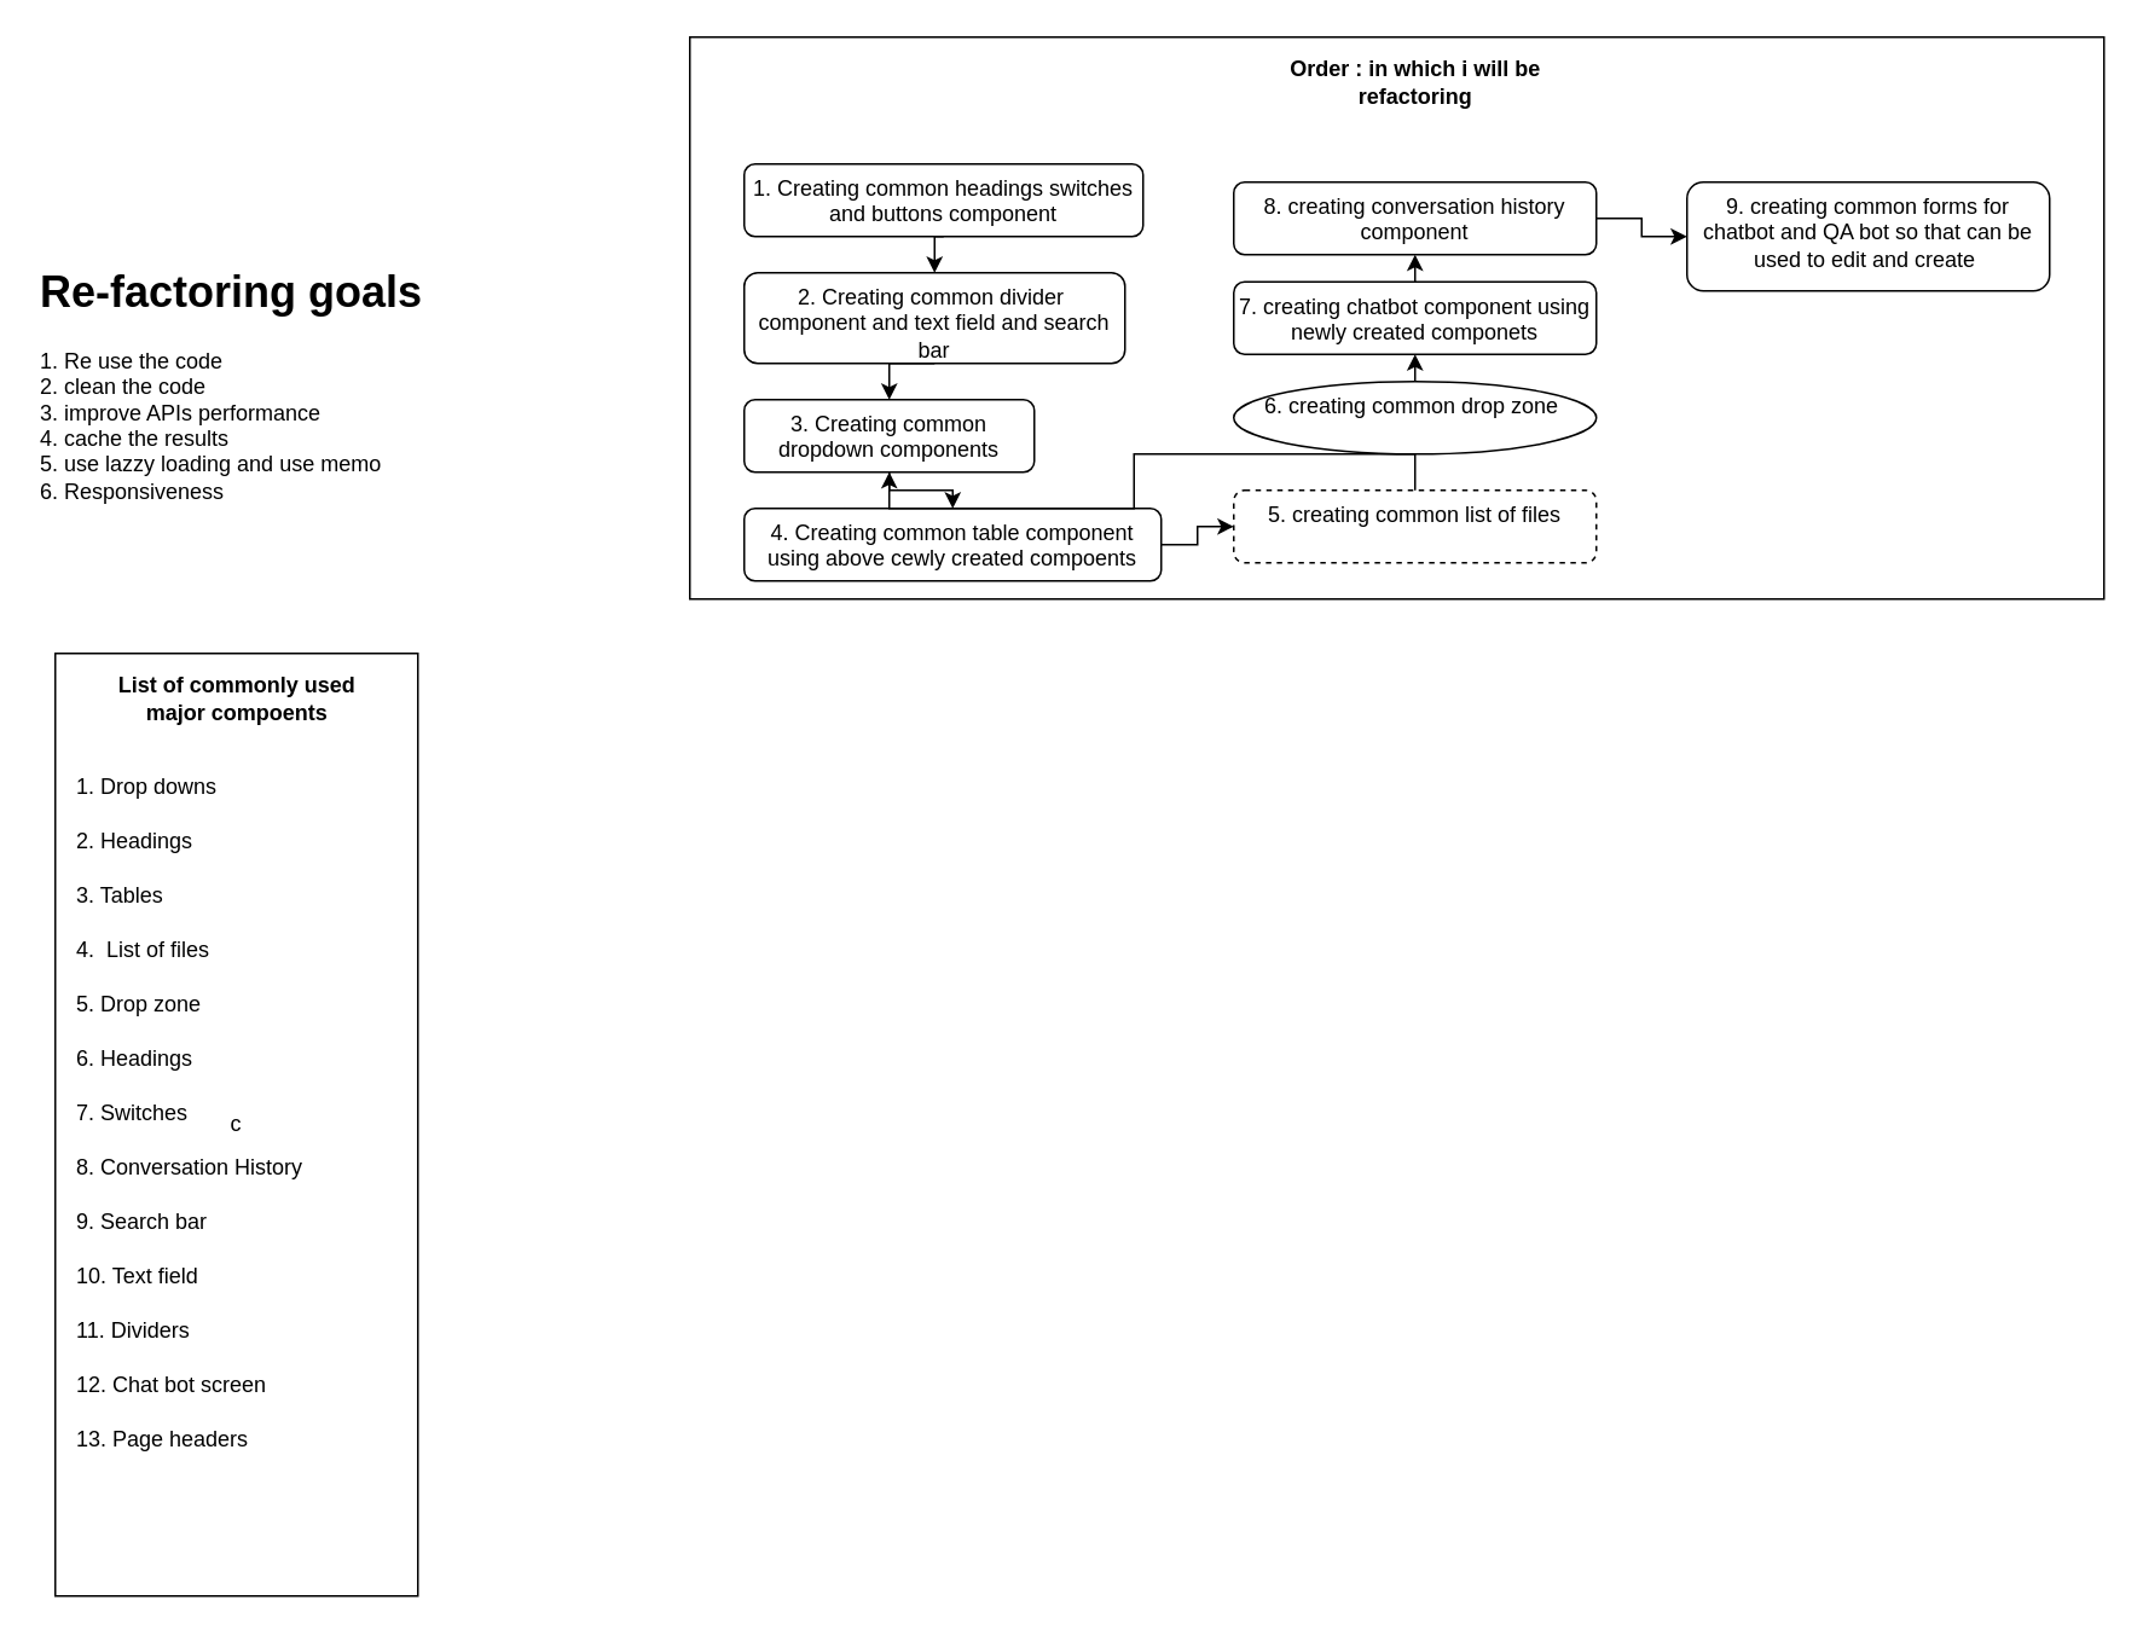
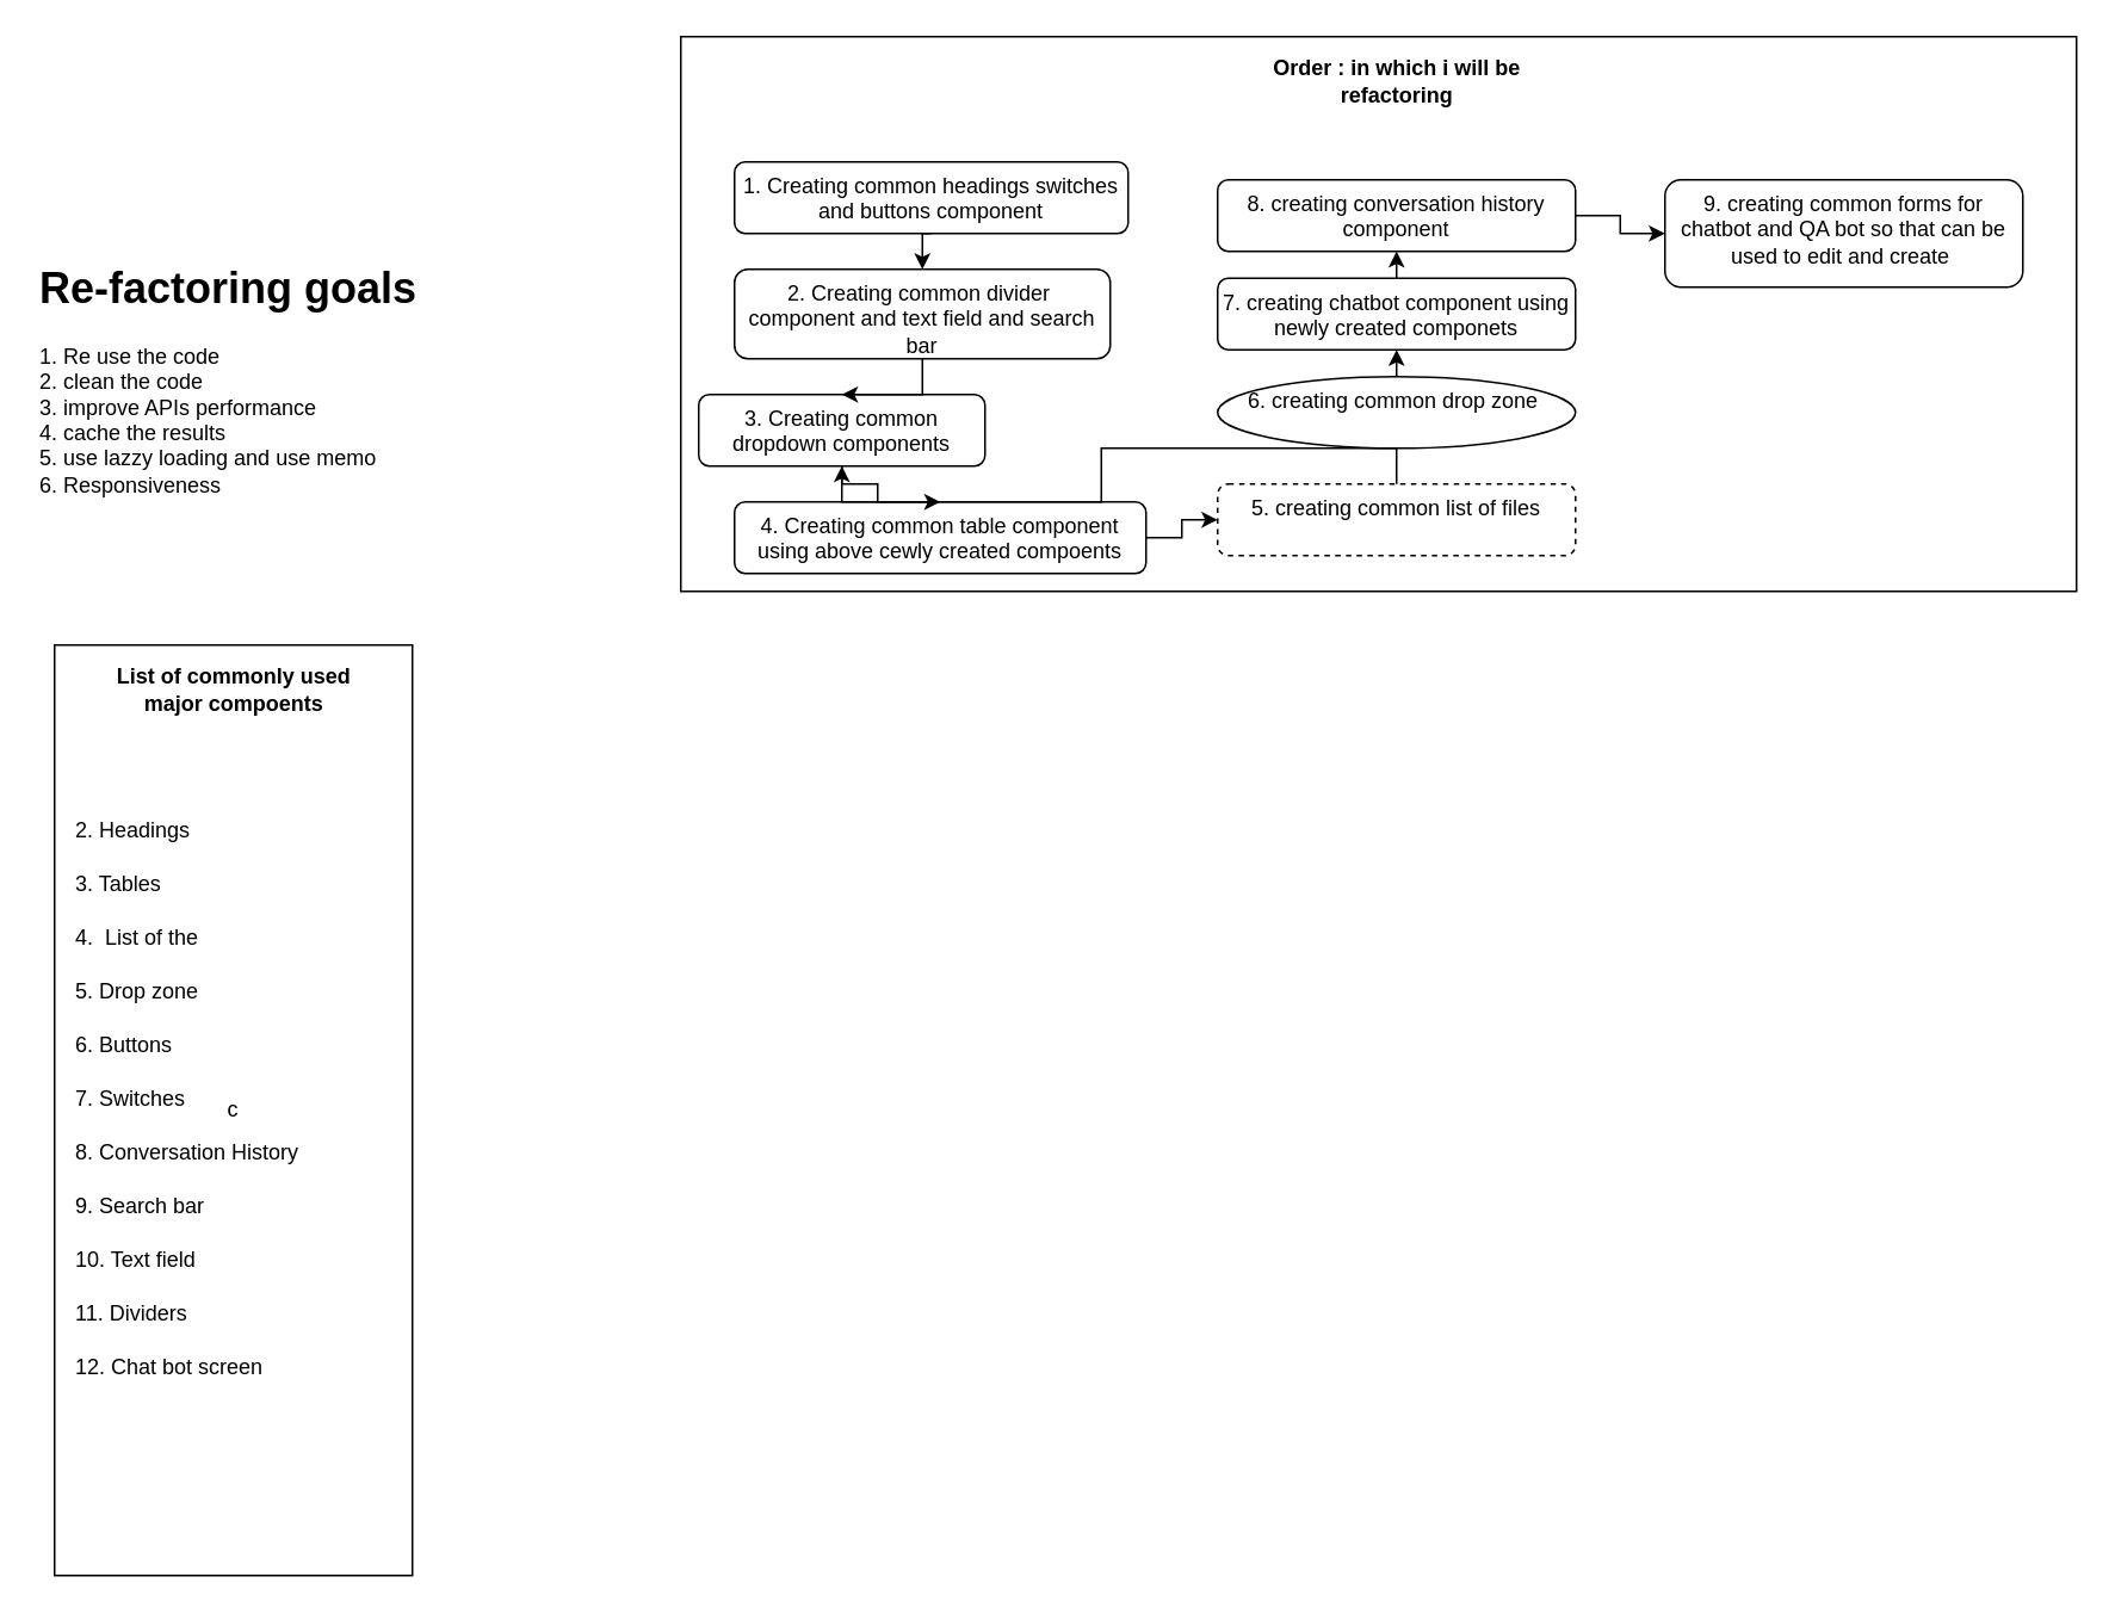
  <mxCell id="0" />
  <mxCell id="1" parent="0" />
  <mxCell id="2" value="&lt;h1 style=&quot;margin-top: 0px;&quot;&gt;Re-factoring goals&lt;/h1&gt;&lt;p&gt;1. Re use the code&lt;br&gt;2. clean the code&lt;br&gt;3. improve APIs performance&amp;nbsp;&lt;br&gt;4. cache the results&amp;nbsp;&lt;br&gt;5. use lazzy loading and use memo&lt;br&gt;6. Responsiveness&lt;/p&gt;" style="text;html=1;whiteSpace=wrap;overflow=hidden;rounded=0;" parent="1" vertex="1"><mxGeometry x="20" y="140" width="270" height="150" as="geometry" /></mxCell>
  <mxCell id="3" value="c&lt;span style=&quot;color: rgba(0, 0, 0, 0); font-family: monospace; font-size: 0px; text-align: start; text-wrap: nowrap;&quot;&gt;%3CmxGraphModel%3E%3Croot%3E%3CmxCell%20id%3D%220%22%2F%3E%3CmxCell%20id%3D%221%22%20parent%3D%220%22%2F%3E%3CmxCell%20id%3D%222%22%20value%3D%2211.%20Dividers%22%20style%3D%22text%3Bhtml%3D1%3Balign%3Dleft%3BverticalAlign%3Dtop%3BwhiteSpace%3Dwrap%3Brounded%3D0%3B%22%20vertex%3D%221%22%20parent%3D%221%22%3E%3CmxGeometry%20x%3D%2250%22%20y%3D%22560%22%20width%3D%22140%22%20height%3D%2230%22%20as%3D%22geometry%22%2F%3E%3C%2FmxCell%3E%3C%2Froot%3E%3C%2FmxGraphModel%3E&lt;/span&gt;" style="rounded=0;whiteSpace=wrap;html=1;fillColor=none;" parent="1" vertex="1"><mxGeometry x="30" y="360" width="200" height="520" as="geometry" /></mxCell>
  <mxCell id="4" value="&lt;b&gt;List of commonly used major compoents&lt;/b&gt;" style="text;html=1;align=center;verticalAlign=middle;whiteSpace=wrap;rounded=0;" parent="1" vertex="1"><mxGeometry x="47.5" y="370" width="165" height="30" as="geometry" /></mxCell>
- <mxCell id="5" value="1. Drop downs" style="text;html=1;align=left;verticalAlign=top;whiteSpace=wrap;rounded=0;" parent="1" vertex="1"><mxGeometry x="40" y="420" width="140" height="30" as="geometry" /></mxCell>
  <mxCell id="6" value="2. Headings" style="text;html=1;align=left;verticalAlign=top;whiteSpace=wrap;rounded=0;" parent="1" vertex="1"><mxGeometry x="40" y="450" width="100" height="30" as="geometry" /></mxCell>
  <mxCell id="7" value="3. Tables" style="text;html=1;align=left;verticalAlign=top;whiteSpace=wrap;rounded=0;" parent="1" vertex="1"><mxGeometry x="40" y="480" width="130" height="30" as="geometry" /></mxCell>
- <mxCell id="8" value="4.&amp;nbsp; List of files" style="text;html=1;align=left;verticalAlign=top;whiteSpace=wrap;rounded=0;" parent="1" vertex="1"><mxGeometry x="40" y="510" width="120" height="30" as="geometry" /></mxCell>
+ <mxCell id="8" value="4.&amp;nbsp; List of the" style="text;html=1;align=left;verticalAlign=top;whiteSpace=wrap;rounded=0;" parent="1" vertex="1"><mxGeometry x="40" y="510" width="120" height="30" as="geometry" /></mxCell>
  <mxCell id="9" value="5. Drop zone" style="text;html=1;align=left;verticalAlign=top;whiteSpace=wrap;rounded=0;" parent="1" vertex="1"><mxGeometry x="40" y="540" width="130" height="30" as="geometry" /></mxCell>
- <mxCell id="10" value="6. Headings" style="text;html=1;align=left;verticalAlign=top;whiteSpace=wrap;rounded=0;" parent="1" vertex="1"><mxGeometry x="40" y="570" width="130" height="30" as="geometry" /></mxCell>
+ <mxCell id="10" value="6. Buttons" style="text;html=1;align=left;verticalAlign=top;whiteSpace=wrap;rounded=0;" parent="1" vertex="1"><mxGeometry x="40" y="570" width="130" height="30" as="geometry" /></mxCell>
  <mxCell id="11" value="7. Switches" style="text;html=1;align=left;verticalAlign=top;whiteSpace=wrap;rounded=0;" parent="1" vertex="1"><mxGeometry x="40" y="600" width="140" height="30" as="geometry" /></mxCell>
  <mxCell id="12" value="8. Conversation History" style="text;html=1;align=left;verticalAlign=top;whiteSpace=wrap;rounded=0;" parent="1" vertex="1"><mxGeometry x="40" y="630" width="150" height="30" as="geometry" /></mxCell>
  <mxCell id="13" value="9. Search bar" style="text;html=1;align=left;verticalAlign=top;whiteSpace=wrap;rounded=0;" parent="1" vertex="1"><mxGeometry x="40" y="660" width="120" height="30" as="geometry" /></mxCell>
  <mxCell id="14" value="10. Text field" style="text;html=1;align=left;verticalAlign=top;whiteSpace=wrap;rounded=0;" parent="1" vertex="1"><mxGeometry x="40" y="690" width="140" height="30" as="geometry" /></mxCell>
  <mxCell id="15" value="11. Dividers" style="text;html=1;align=left;verticalAlign=top;whiteSpace=wrap;rounded=0;" parent="1" vertex="1"><mxGeometry x="40" y="720" width="140" height="30" as="geometry" /></mxCell>
  <mxCell id="16" value="12. Chat bot screen" style="text;html=1;align=left;verticalAlign=top;whiteSpace=wrap;rounded=0;" parent="1" vertex="1"><mxGeometry x="40" y="750" width="140" height="30" as="geometry" /></mxCell>
  <mxCell id="17" value="" style="rounded=0;whiteSpace=wrap;html=1;fillColor=none;" parent="1" vertex="1"><mxGeometry x="380" y="20" width="780" height="310" as="geometry" /></mxCell>
  <mxCell id="18" value="&lt;b&gt;Order : in which i will be refactoring&lt;/b&gt;" style="text;html=1;align=center;verticalAlign=middle;whiteSpace=wrap;rounded=0;" parent="1" vertex="1"><mxGeometry x="697.5" y="30" width="165" height="30" as="geometry" /></mxCell>
  <mxCell id="19" style="edgeStyle=orthogonalEdgeStyle;rounded=0;orthogonalLoop=1;jettySize=auto;html=1;exitX=0.5;exitY=1;exitDx=0;exitDy=0;entryX=0.5;entryY=0;entryDx=0;entryDy=0;" parent="1" source="20" target="22" edge="1"><mxGeometry relative="1" as="geometry" /></mxCell>
  <mxCell id="20" value="1. Creating common headings switches and buttons component" style="rounded=1;whiteSpace=wrap;html=1;fillColor=none;align=center;verticalAlign=top;" parent="1" vertex="1"><mxGeometry x="410" y="90" width="220" height="40" as="geometry" /></mxCell>
  <mxCell id="21" style="edgeStyle=orthogonalEdgeStyle;rounded=0;orthogonalLoop=1;jettySize=auto;html=1;exitX=0.5;exitY=1;exitDx=0;exitDy=0;entryX=0.5;entryY=0;entryDx=0;entryDy=0;" parent="1" source="22" target="24" edge="1"><mxGeometry relative="1" as="geometry" /></mxCell>
  <mxCell id="22" value="2. Creating common divider&amp;nbsp; component and text field and search bar" style="rounded=1;whiteSpace=wrap;html=1;fillColor=none;verticalAlign=top;align=center;" parent="1" vertex="1"><mxGeometry x="410" y="150" width="210" height="50" as="geometry" /></mxCell>
  <mxCell id="23" style="edgeStyle=orthogonalEdgeStyle;rounded=0;orthogonalLoop=1;jettySize=auto;html=1;exitX=0.5;exitY=1;exitDx=0;exitDy=0;entryX=0.5;entryY=0;entryDx=0;entryDy=0;" parent="1" source="24" target="26" edge="1"><mxGeometry relative="1" as="geometry"><Array as="points"><mxPoint x="490" y="270" /></Array></mxGeometry></mxCell>
- <mxCell id="24" value="3. Creating common dropdown components" style="rounded=1;whiteSpace=wrap;html=1;fillColor=none;verticalAlign=top;align=center;" parent="1" vertex="1"><mxGeometry x="410" y="220" width="160" height="40" as="geometry" /></mxCell>
+ <mxCell id="24" value="3. Creating common dropdown components" style="rounded=1;whiteSpace=wrap;html=1;fillColor=none;verticalAlign=top;align=center;" parent="1" vertex="1"><mxGeometry x="390" y="220" width="160" height="40" as="geometry" /></mxCell>
  <mxCell id="25" style="edgeStyle=orthogonalEdgeStyle;rounded=0;orthogonalLoop=1;jettySize=auto;html=1;exitX=1;exitY=0.5;exitDx=0;exitDy=0;entryX=0;entryY=0.5;entryDx=0;entryDy=0;" parent="1" source="26" target="28" edge="1"><mxGeometry relative="1" as="geometry" /></mxCell>
  <mxCell id="26" value="4. Creating common table component using above cewly created compoents" style="rounded=1;whiteSpace=wrap;html=1;fillColor=none;verticalAlign=top;align=center;" parent="1" vertex="1"><mxGeometry x="410" y="280" width="230" height="40" as="geometry" /></mxCell>
  <mxCell id="27" style="edgeStyle=orthogonalEdgeStyle;rounded=0;orthogonalLoop=1;jettySize=auto;html=1;exitX=0.5;exitY=0;exitDx=0;exitDy=0;" parent="1" source="28" target="24" edge="1"><mxGeometry relative="1" as="geometry" /></mxCell>
  <mxCell id="28" value="5. creating common list of files" style="rounded=1;whiteSpace=wrap;html=1;fillColor=none;verticalAlign=top;align=center;dashed=1;" parent="1" vertex="1"><mxGeometry x="680" y="270" width="200" height="40" as="geometry" /></mxCell>
  <mxCell id="29" style="edgeStyle=orthogonalEdgeStyle;rounded=0;orthogonalLoop=1;jettySize=auto;html=1;exitX=0.5;exitY=0;exitDx=0;exitDy=0;entryX=0.5;entryY=1;entryDx=0;entryDy=0;" parent="1" source="30" target="32" edge="1"><mxGeometry relative="1" as="geometry" /></mxCell>
  <mxCell id="30" value="6. creating common drop zone&amp;nbsp;" style="ellipse;whiteSpace=wrap;html=1;fillColor=none;verticalAlign=top;align=center;" parent="1" vertex="1"><mxGeometry x="680" y="210" width="200" height="40" as="geometry" /></mxCell>
  <mxCell id="31" style="edgeStyle=orthogonalEdgeStyle;rounded=0;orthogonalLoop=1;jettySize=auto;html=1;exitX=0.5;exitY=0;exitDx=0;exitDy=0;entryX=0.5;entryY=1;entryDx=0;entryDy=0;" parent="1" source="32" target="34" edge="1"><mxGeometry relative="1" as="geometry" /></mxCell>
  <mxCell id="32" value="7. creating chatbot component using newly created componets" style="rounded=1;whiteSpace=wrap;html=1;fillColor=none;verticalAlign=top;align=center;" parent="1" vertex="1"><mxGeometry x="680" y="155" width="200" height="40" as="geometry" /></mxCell>
  <mxCell id="33" style="edgeStyle=orthogonalEdgeStyle;rounded=0;orthogonalLoop=1;jettySize=auto;html=1;exitX=1;exitY=0.5;exitDx=0;exitDy=0;entryX=0;entryY=0.5;entryDx=0;entryDy=0;" parent="1" source="34" target="35" edge="1"><mxGeometry relative="1" as="geometry" /></mxCell>
  <mxCell id="34" value="8. creating conversation history component" style="rounded=1;whiteSpace=wrap;html=1;fillColor=none;verticalAlign=top;align=center;" parent="1" vertex="1"><mxGeometry x="680" y="100" width="200" height="40" as="geometry" /></mxCell>
  <mxCell id="35" value="9. creating common forms for chatbot and QA bot so that can be used to edit and create&amp;nbsp;" style="rounded=1;whiteSpace=wrap;html=1;fillColor=none;verticalAlign=top;align=center;" parent="1" vertex="1"><mxGeometry x="930" y="100" width="200" height="60" as="geometry" /></mxCell>
- <mxCell id="36" value="13. Page headers" style="text;html=1;align=left;verticalAlign=top;whiteSpace=wrap;rounded=0;" vertex="1" parent="1"><mxGeometry x="40" y="780" width="140" height="30" as="geometry" /></mxCell>
